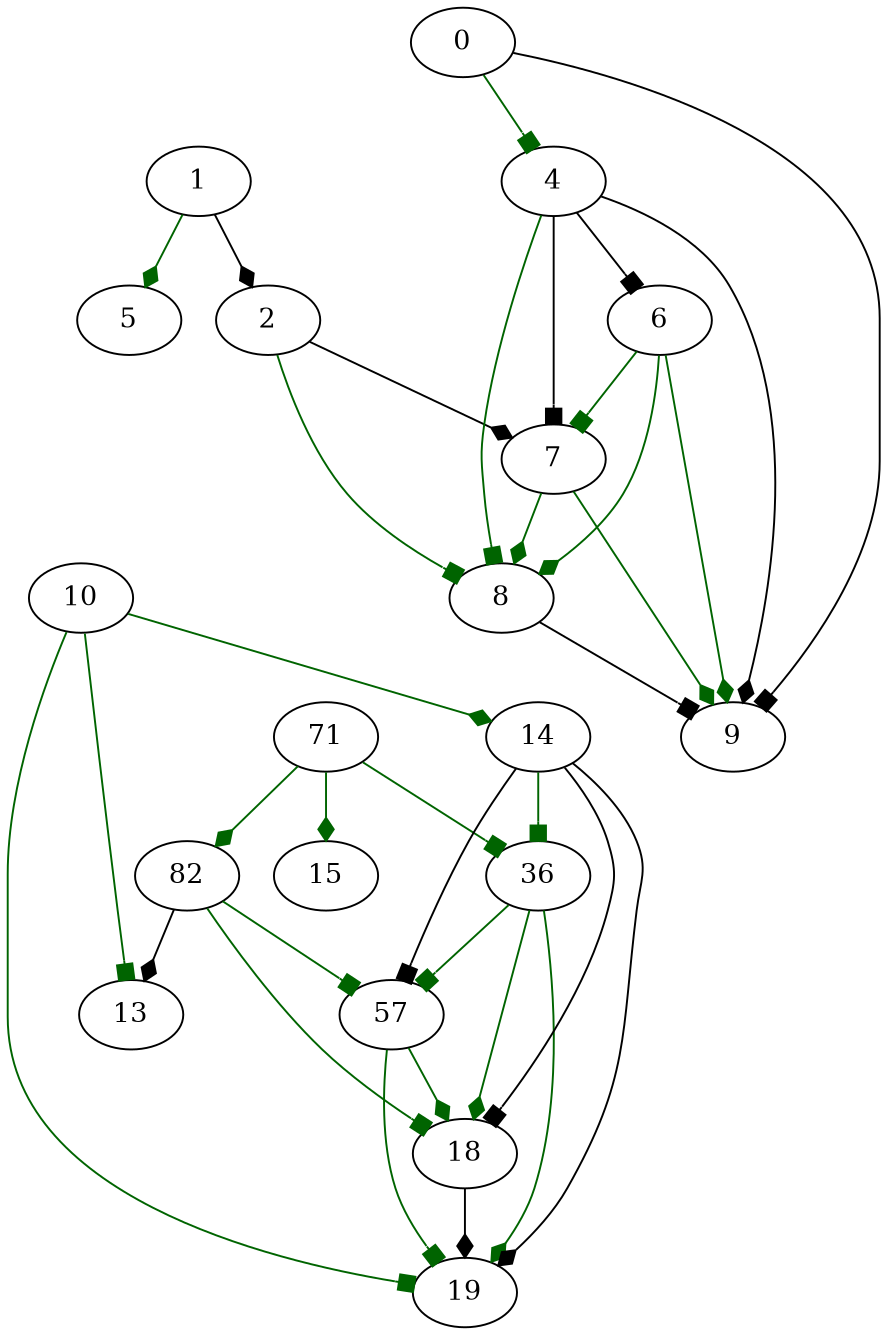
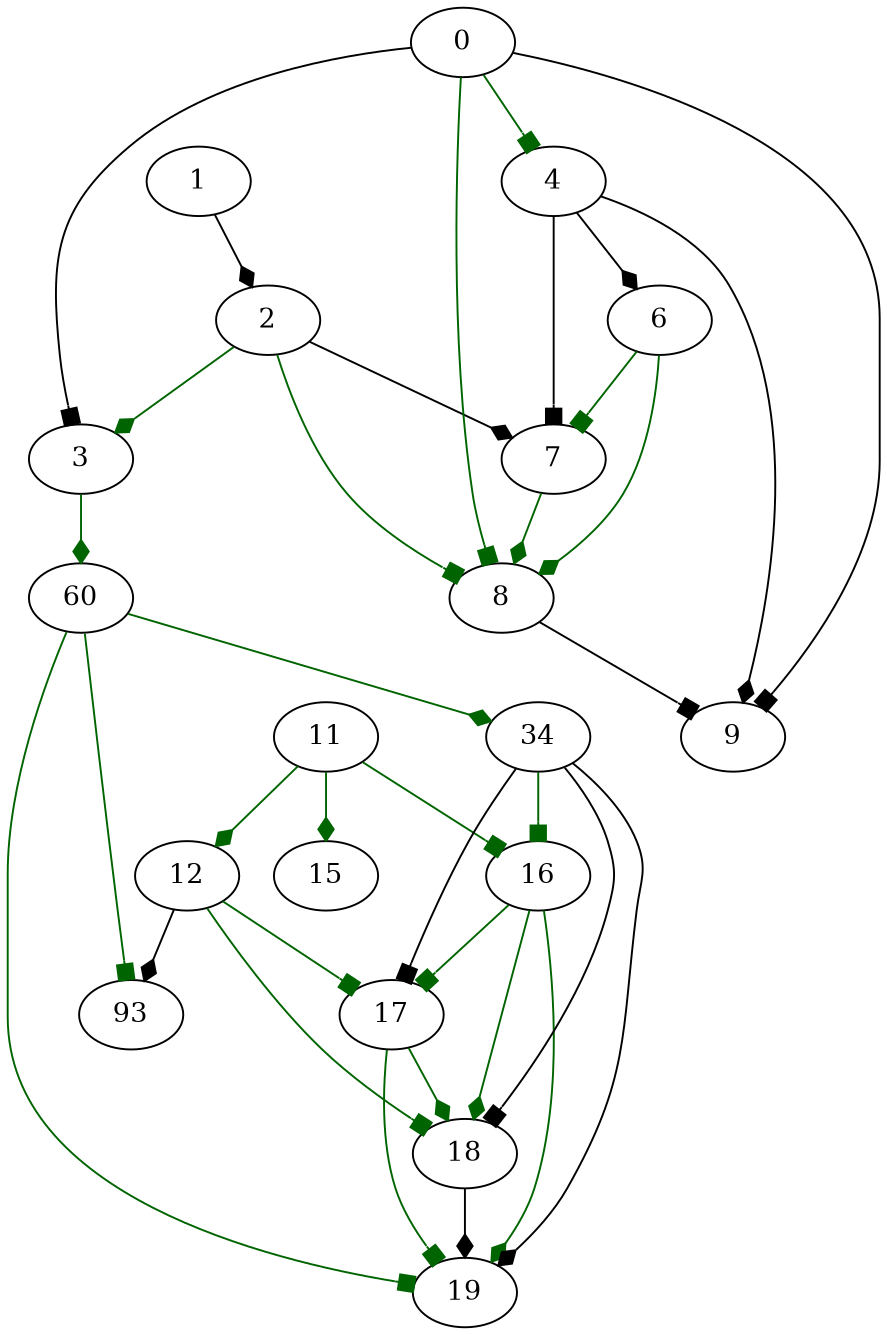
  digraph {
    node [Processor=4 Start=64 Weight=8]
    edge [Weight=48 arrowhead=diamond color=darkgreen]
-   5 [Processor=2 Start=24 Weight=7]
    1 [Start=0 Weight=5]
    2 [Start=11 Weight=5]
    6 [Processor=3 Start=44]
    7 [Processor=3 Weight=3]
    8 [Processor=3 Start=67]
    9 [Processor=3 Start=75]
+   3 [Start=16 Weight=10]
    15 [Processor=2 Start=56 Weight=7]
-   11 [Start=32 Weight=5 label=71]
-   16 [Start=40 label=36]
-   12 [Start=48 Weight=5 label=82]
+   11 [Start=32 Weight=5]
+   16 [Start=40]
+   12 [Start=48 Weight=5]
    19 [Start=74]
-   17 [Start=53 Weight=3 label=57]
+   17 [Start=53 Weight=3]
    18 [Start=56]
-   13 [Weight=10]
+   13 [Weight=10 label=93]
    4 [Processor=3 Start=35 Weight=3]
    0 [Start=5 Weight=6]
-   10 [Start=26 Weight=6]
-   14 [Start=37 Weight=3]
-   1 -> 5 [Weight=19]
+   10 [Start=26 Weight=6 label=60]
+   14 [Start=37 Weight=3 label=34]
    1 -> 2 [color=black]
    2 -> 7 [color=black]
    2 -> 8 [arrowhead=box]
+   2 -> 3 [Weight=10]
    6 -> 7 [Weight=15 arrowhead=box]
    6 -> 8 [Weight=39]
-   6 -> 9 [Weight=29]
    7 -> 8 [Weight=15]
-   7 -> 9 [Weight=34]
    8 -> 9 [Weight=39 arrowhead=box color=black]
+   3 -> 10 [Weight=10]
    11 -> 15 [Weight=19]
    11 -> 16 [Weight=39 arrowhead=box]
    11 -> 12
    16 -> 19 [Weight=29]
    16 -> 17 [Weight=15 arrowhead=box]
    16 -> 18 [Weight=39]
    12 -> 17 [arrowhead=box]
    12 -> 18 [arrowhead=box]
    12 -> 13 [Weight=10 color=black]
    17 -> 19 [Weight=34 arrowhead=box]
    17 -> 18 [Weight=15]
    18 -> 19 [Weight=39 color=black]
-   4 -> 6 [Weight=10 arrowhead=box color=black]
+   4 -> 6 [Weight=10 color=black]
    4 -> 7 [arrowhead=box color=black]
-   4 -> 8 [arrowhead=box]
+   0 -> 8 [arrowhead=box]
    4 -> 9 [Weight=39 color=black]
    0 -> 9 [Weight=44 arrowhead=box color=black]
+   0 -> 3 [Weight=34 arrowhead=box color=black]
    0 -> 4 [Weight=24 arrowhead=box]
    10 -> 19 [Weight=44 arrowhead=box]
    10 -> 13 [Weight=34 arrowhead=box]
    10 -> 14 [Weight=24]
    14 -> 16 [Weight=10 arrowhead=box]
    14 -> 19 [Weight=39 color=black]
    14 -> 17 [arrowhead=box color=black]
    14 -> 18 [arrowhead=box color=black]
  }
